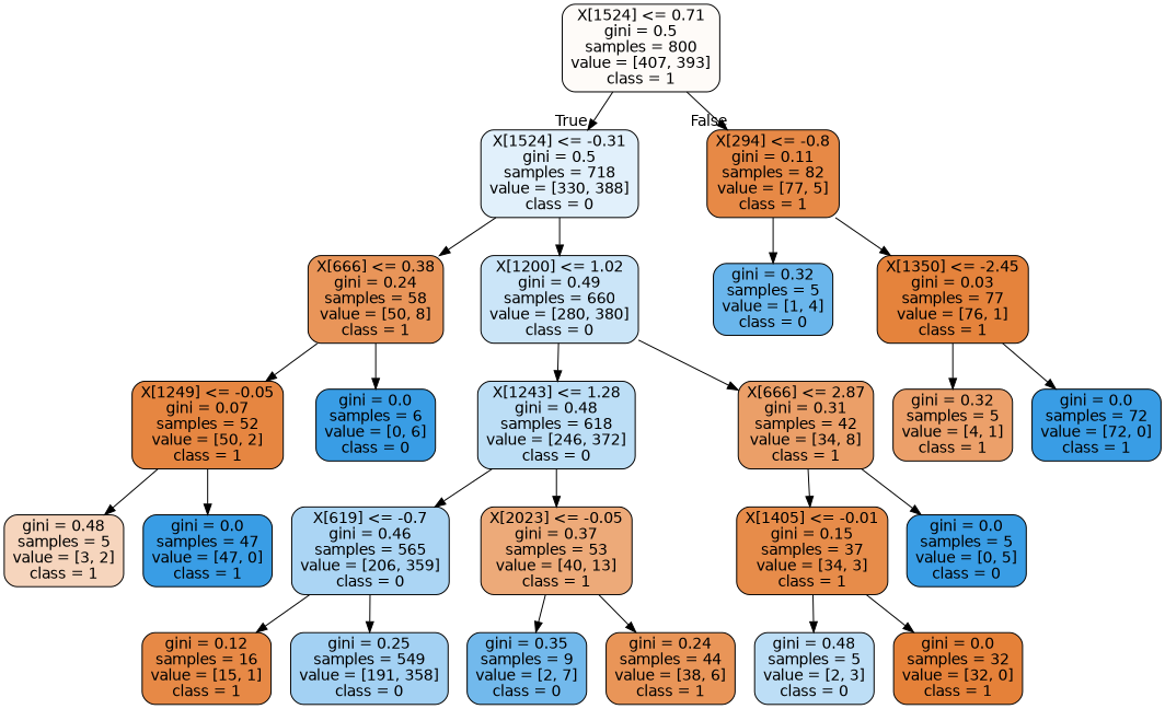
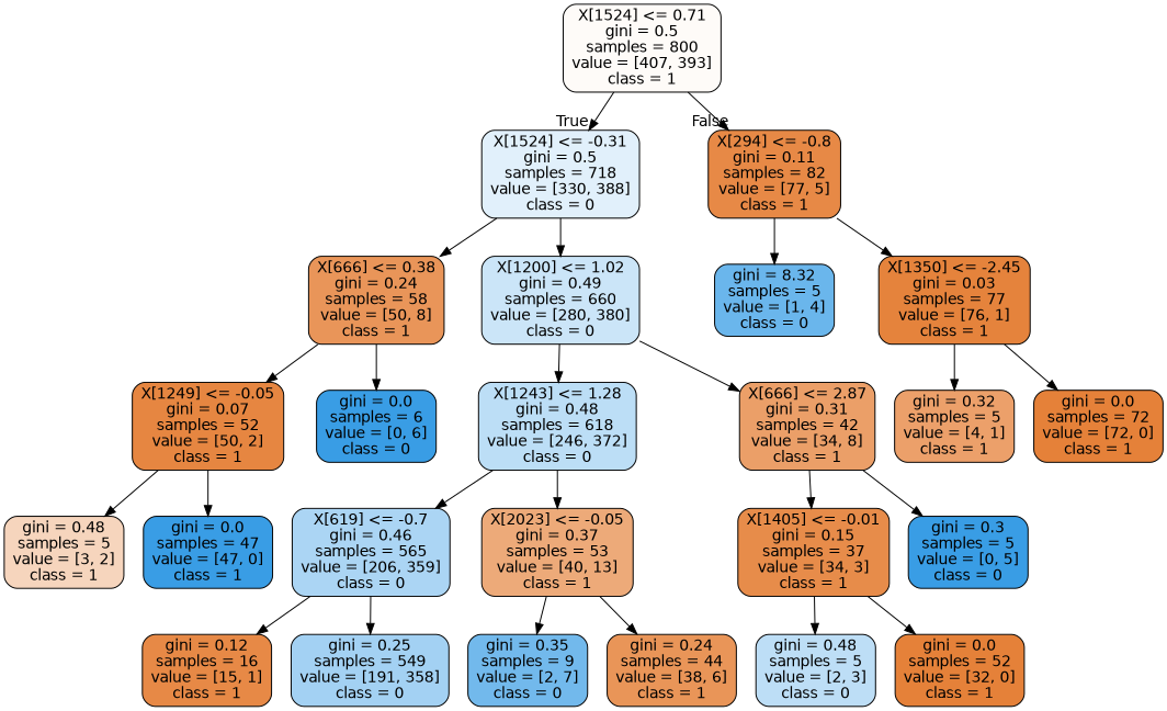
  digraph {
    node [color=black fillcolor="#399de5" fontname=helvetica shape=box style="filled, rounded"]
    edge [fontname=helvetica]
    n1 [fillcolor="#fefbf8" label="X[1524] <= 0.71\ngini = 0.5\nsamples = 800\nvalue = [407, 393]\nclass = 1"]
    n2 [fillcolor="#e1f0fb" label="X[1524] <= -0.31\ngini = 0.5\nsamples = 718\nvalue = [330, 388]\nclass = 0"]
    n3 [fillcolor="#e78946" label="X[294] <= -0.8\ngini = 0.11\nsamples = 82\nvalue = [77, 5]\nclass = 1"]
    n4 [fillcolor="#e99559" label="X[666] <= 0.38\ngini = 0.24\nsamples = 58\nvalue = [50, 8]\nclass = 1"]
    n5 [fillcolor="#cbe5f8" label="X[1200] <= 1.02\ngini = 0.49\nsamples = 660\nvalue = [280, 380]\nclass = 0"]
-   n6 [fillcolor="#6ab6ec" label="gini = 0.32\nsamples = 5\nvalue = [1, 4]\nclass = 0"]
+   n6 [fillcolor="#6ab6ec" label="gini = 8.32\nsamples = 5\nvalue = [1, 4]\nclass = 0"]
    n7 [fillcolor="#e5833c" label="X[1350] <= -2.45\ngini = 0.03\nsamples = 77\nvalue = [76, 1]\nclass = 1"]
    n8 [fillcolor="#e68641" label="X[1249] <= -0.05\ngini = 0.07\nsamples = 52\nvalue = [50, 2]\nclass = 1"]
    n9 [label="gini = 0.0\nsamples = 6\nvalue = [0, 6]\nclass = 0"]
    n10 [fillcolor="#bcdef6" label="X[1243] <= 1.28\ngini = 0.48\nsamples = 618\nvalue = [246, 372]\nclass = 0"]
    n11 [fillcolor="#eb9f68" label="X[666] <= 2.87\ngini = 0.31\nsamples = 42\nvalue = [34, 8]\nclass = 1"]
    n12 [fillcolor="#f6d5bd" label="gini = 0.48\nsamples = 5\nvalue = [3, 2]\nclass = 1"]
    n13 [label="gini = 0.0\nsamples = 47\nvalue = [47, 0]\nclass = 1"]
    n14 [fillcolor="#abd5f4" label="X[619] <= -0.7\ngini = 0.46\nsamples = 565\nvalue = [206, 359]\nclass = 0"]
    n15 [fillcolor="#edaa79" label="X[2023] <= -0.05\ngini = 0.37\nsamples = 53\nvalue = [40, 13]\nclass = 1"]
    n16 [fillcolor="#e78c4a" label="X[1405] <= -0.01\ngini = 0.15\nsamples = 37\nvalue = [34, 3]\nclass = 1"]
-   n17 [label="gini = 0.0\nsamples = 5\nvalue = [0, 5]\nclass = 0"]
+   n17 [label="gini = 0.3\nsamples = 5\nvalue = [0, 5]\nclass = 0"]
    n18 [fillcolor="#e78946" label="gini = 0.12\nsamples = 16\nvalue = [15, 1]\nclass = 1"]
    n19 [fillcolor="#a3d1f3" label="gini = 0.25\nsamples = 549\nvalue = [191, 358]\nclass = 0"]
    n20 [fillcolor="#72b9ec" label="gini = 0.35\nsamples = 9\nvalue = [2, 7]\nclass = 0"]
    n21 [fillcolor="#e99558" label="gini = 0.24\nsamples = 44\nvalue = [38, 6]\nclass = 1"]
    n22 [fillcolor="#bddef6" label="gini = 0.48\nsamples = 5\nvalue = [2, 3]\nclass = 0"]
-   n23 [fillcolor="#e58139" label="gini = 0.0\nsamples = 32\nvalue = [32, 0]\nclass = 1"]
+   n23 [fillcolor="#e58139" label="gini = 0.0\nsamples = 52\nvalue = [32, 0]\nclass = 1"]
    n24 [fillcolor="#eca06a" label="gini = 0.32\nsamples = 5\nvalue = [4, 1]\nclass = 1"]
-   n25 [label="gini = 0.0\nsamples = 72\nvalue = [72, 0]\nclass = 1"]
+   n25 [fillcolor="#e58139" label="gini = 0.0\nsamples = 72\nvalue = [72, 0]\nclass = 1"]
    n1 -> n2 [headlabel=True labelangle=45 labeldistance=2.5]
    n1 -> n3 [headlabel=False labelangle=-45 labeldistance=2.5]
    n2 -> n4
    n2 -> n5
    n3 -> n6
    n3 -> n7
    n4 -> n8
    n4 -> n9
    n5 -> n10
    n5 -> n11
    n7 -> n24
    n7 -> n25
    n8 -> n12
    n8 -> n13
    n10 -> n14
    n10 -> n15
    n11 -> n16
    n11 -> n17
    n14 -> n18
    n14 -> n19
    n15 -> n20
    n15 -> n21
    n16 -> n22
    n16 -> n23
  }
